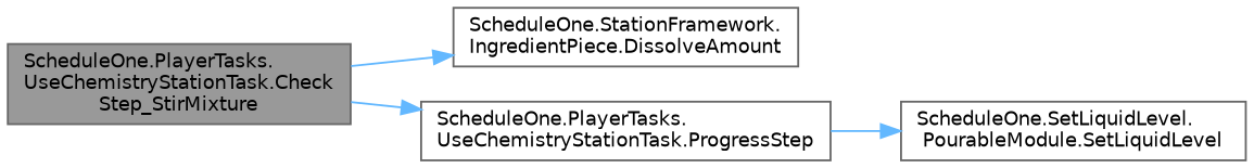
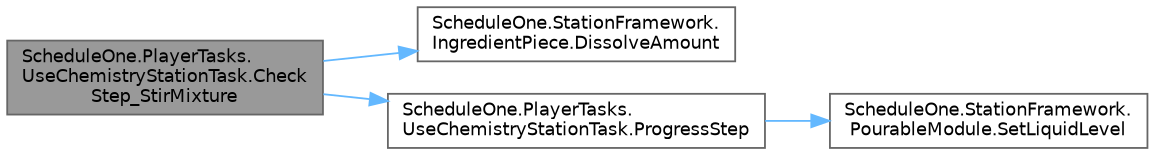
  digraph {
    rankdir=LR
    node [color=grey40 fillcolor=white fontname=Helvetica fontsize=10 shape=box style=filled]
    edge [color=steelblue1 fontname=Helvetica fontsize=10 labelfontname=Helvetica labelfontsize=10 style=solid]
    n1 [color=gray40 fillcolor=grey60 fontcolor=black height=0.2 label="ScheduleOne.PlayerTasks.\lUseChemistryStationTask.Check\lStep_StirMixture" width=0.4]
    n2 [height=0.2 label="ScheduleOne.StationFramework.\lIngredientPiece.DissolveAmount" width=0.4]
    n3 [height=0.2 label="ScheduleOne.PlayerTasks.\lUseChemistryStationTask.ProgressStep" width=0.4]
-   n4 [height=0.2 label="ScheduleOne.SetLiquidLevel.\lPourableModule.SetLiquidLevel" width=0.4]
+   n4 [height=0.2 label="ScheduleOne.StationFramework.\lPourableModule.SetLiquidLevel" width=0.4]
    n1 -> n2
    n1 -> n3
    n3 -> n4
  }
